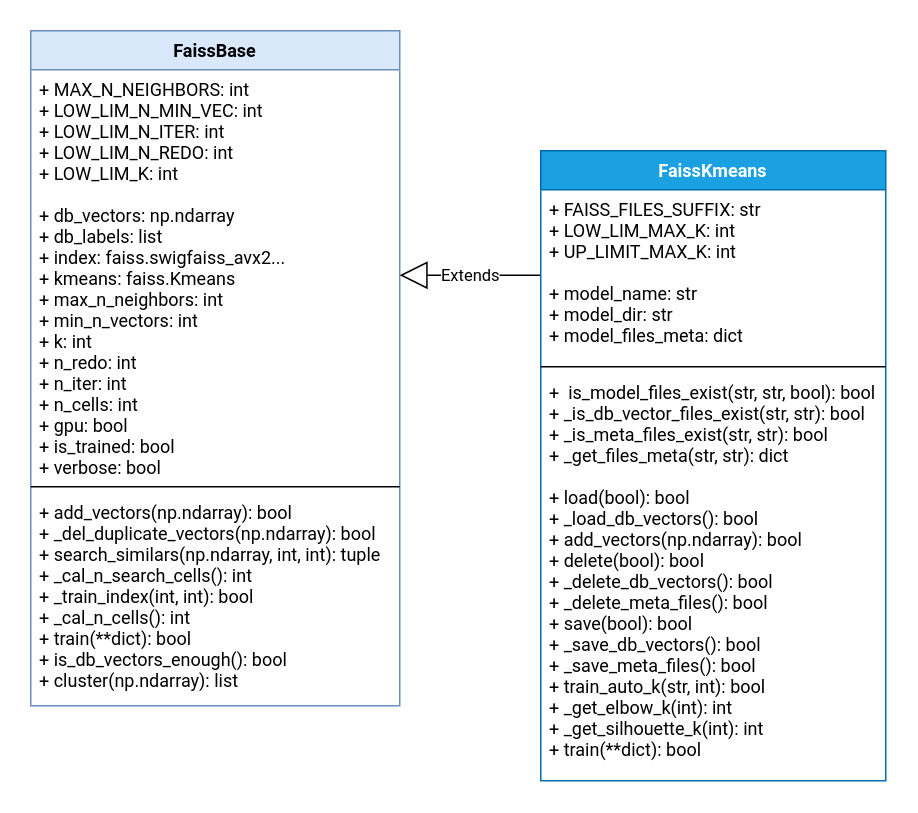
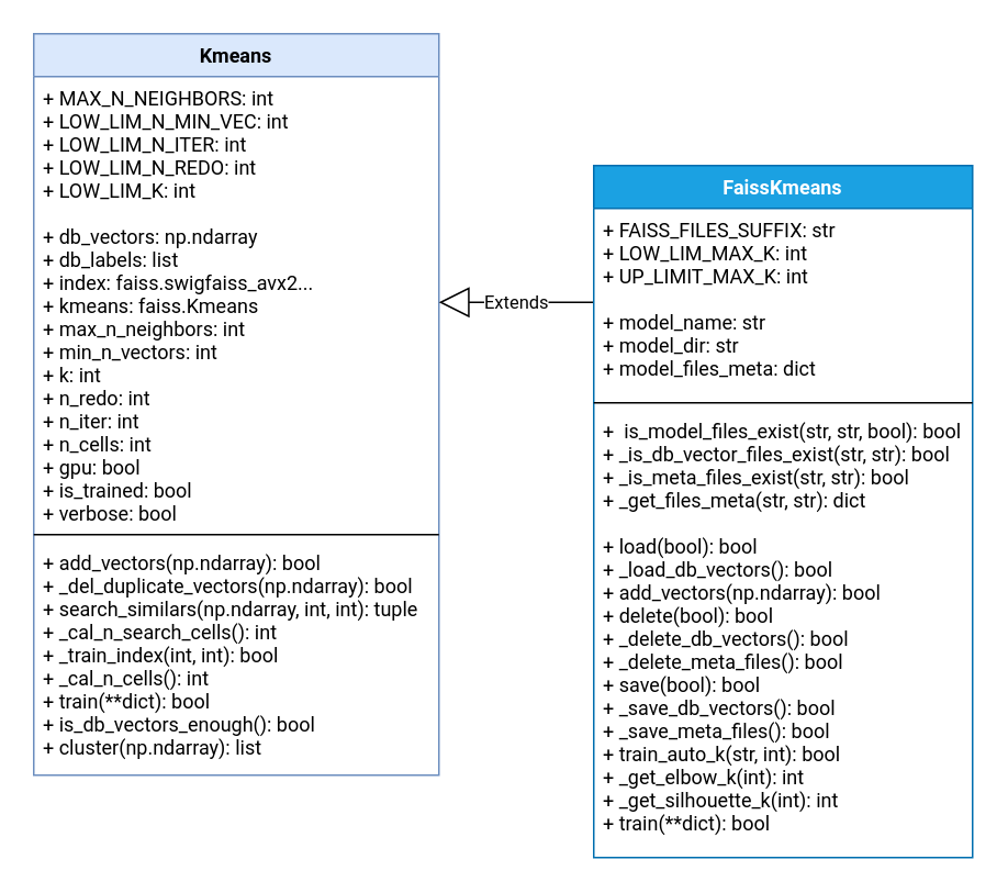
  <mxCell id="0" />
  <mxCell id="1" parent="0" />
- <mxCell id="2" value="FaissBase" style="swimlane;fontStyle=1;align=center;verticalAlign=top;childLayout=stackLayout;horizontal=1;startSize=26;horizontalStack=0;resizeParent=1;resizeParentMax=0;resizeLast=0;collapsible=1;marginBottom=0;fontFamily=Roboto;fontSource=https%3A%2F%2Ffonts.googleapis.com%2Fcss%3Ffamily%3DRoboto;fillColor=#dae8fc;strokeColor=#6c8ebf;" parent="1" vertex="1"><mxGeometry x="20" y="20" width="246" height="450" as="geometry"><mxRectangle x="260" y="210" width="90" height="26" as="alternateBounds" /></mxGeometry></mxCell>
+ <mxCell id="2" value="Kmeans" style="swimlane;fontStyle=1;align=center;verticalAlign=top;childLayout=stackLayout;horizontal=1;startSize=26;horizontalStack=0;resizeParent=1;resizeParentMax=0;resizeLast=0;collapsible=1;marginBottom=0;fontFamily=Roboto;fontSource=https%3A%2F%2Ffonts.googleapis.com%2Fcss%3Ffamily%3DRoboto;fillColor=#dae8fc;strokeColor=#6c8ebf;" parent="1" vertex="1"><mxGeometry x="20" y="20" width="246" height="450" as="geometry"><mxRectangle x="260" y="210" width="90" height="26" as="alternateBounds" /></mxGeometry></mxCell>
  <mxCell id="3" value="+ MAX_N_NEIGHBORS: int&#10;+ LOW_LIM_N_MIN_VEC: int&#10;+ LOW_LIM_N_ITER: int&#10;+ LOW_LIM_N_REDO: int&#10;+ LOW_LIM_K: int&#10;&#10;+ db_vectors: np.ndarray&#10;+ db_labels: list&#10;+ index: faiss.swigfaiss_avx2...&#10;+ kmeans: faiss.Kmeans&#10;+ max_n_neighbors: int&#10;+ min_n_vectors: int&#10;+ k: int&#10;+ n_redo: int&#10;+ n_iter: int&#10;+ n_cells: int&#10;+ gpu: bool&#10;+ is_trained: bool&#10;+ verbose: bool " style="text;strokeColor=none;fillColor=none;align=left;verticalAlign=top;spacingLeft=4;spacingRight=4;overflow=hidden;rotatable=0;points=[[0,0.5],[1,0.5]];portConstraint=eastwest;fontFamily=Roboto;fontSource=https%3A%2F%2Ffonts.googleapis.com%2Fcss%3Ffamily%3DRoboto;" parent="2" vertex="1"><mxGeometry y="26" width="246" height="274" as="geometry" /></mxCell>
  <mxCell id="4" value="" style="line;strokeWidth=1;fillColor=none;align=left;verticalAlign=middle;spacingTop=-1;spacingLeft=3;spacingRight=3;rotatable=0;labelPosition=right;points=[];portConstraint=eastwest;fontFamily=Roboto;fontSource=https%3A%2F%2Ffonts.googleapis.com%2Fcss%3Ffamily%3DRoboto;" parent="2" vertex="1"><mxGeometry y="300" width="246" height="8" as="geometry" /></mxCell>
  <mxCell id="5" value="+ add_vectors(np.ndarray): bool&#10;+ _del_duplicate_vectors(np.ndarray): bool&#10;+ search_similars(np.ndarray, int, int): tuple&#10;+ _cal_n_search_cells(): int&#10;+ _train_index(int, int): bool&#10;+ _cal_n_cells(): int&#10;+ train(**dict): bool&#10;+ is_db_vectors_enough(): bool&#10;+ cluster(np.ndarray): list" style="text;strokeColor=none;fillColor=none;align=left;verticalAlign=top;spacingLeft=4;spacingRight=4;overflow=hidden;rotatable=0;points=[[0,0.5],[1,0.5]];portConstraint=eastwest;fontFamily=Roboto;fontSource=https%3A%2F%2Ffonts.googleapis.com%2Fcss%3Ffamily%3DRoboto;" parent="2" vertex="1"><mxGeometry y="308" width="246" height="142" as="geometry" /></mxCell>
  <mxCell id="6" value="Extends" style="endArrow=block;endSize=16;endFill=0;html=1;fontFamily=Roboto;fontSource=https%3A%2F%2Ffonts.googleapis.com%2Fcss%3Ffamily%3DRoboto;entryX=1;entryY=0.5;entryDx=0;entryDy=0;exitX=0;exitY=0.5;exitDx=0;exitDy=0;" parent="1" source="8" target="3" edge="1"><mxGeometry width="160" relative="1" as="geometry"><mxPoint x="390" y="210" as="sourcePoint" /><mxPoint x="560" y="270" as="targetPoint" /></mxGeometry></mxCell>
  <mxCell id="7" value="FaissKmeans" style="swimlane;fontStyle=1;align=center;verticalAlign=top;childLayout=stackLayout;horizontal=1;startSize=26;horizontalStack=0;resizeParent=1;resizeParentMax=0;resizeLast=0;collapsible=1;marginBottom=0;fontFamily=Roboto;fontSource=https%3A%2F%2Ffonts.googleapis.com%2Fcss%3Ffamily%3DRoboto;fillColor=#1ba1e2;strokeColor=#006EAF;fontColor=#ffffff;" parent="1" vertex="1"><mxGeometry x="360" y="100" width="230" height="420" as="geometry"><mxRectangle x="260" y="210" width="90" height="26" as="alternateBounds" /></mxGeometry></mxCell>
  <mxCell id="8" value="+ FAISS_FILES_SUFFIX: str&#10;+ LOW_LIM_MAX_K: int&#10;+ UP_LIMIT_MAX_K: int&#10;&#10;+ model_name: str&#10;+ model_dir: str&#10;+ model_files_meta: dict" style="text;strokeColor=none;fillColor=none;align=left;verticalAlign=top;spacingLeft=4;spacingRight=4;overflow=hidden;rotatable=0;points=[[0,0.5],[1,0.5]];portConstraint=eastwest;fontFamily=Roboto;fontSource=https%3A%2F%2Ffonts.googleapis.com%2Fcss%3Ffamily%3DRoboto;" parent="7" vertex="1"><mxGeometry y="26" width="230" height="114" as="geometry" /></mxCell>
  <mxCell id="9" value="" style="line;strokeWidth=1;fillColor=none;align=left;verticalAlign=middle;spacingTop=-1;spacingLeft=3;spacingRight=3;rotatable=0;labelPosition=right;points=[];portConstraint=eastwest;fontFamily=Roboto;fontSource=https%3A%2F%2Ffonts.googleapis.com%2Fcss%3Ffamily%3DRoboto;" parent="7" vertex="1"><mxGeometry y="140" width="230" height="8" as="geometry" /></mxCell>
  <mxCell id="10" value="+  is_model_files_exist(str, str, bool): bool&#10;+ _is_db_vector_files_exist(str, str): bool&#10;+ _is_meta_files_exist(str, str): bool&#10;+ _get_files_meta(str, str): dict&#10;&#10;+ load(bool): bool&#10;+ _load_db_vectors(): bool&#10;+ add_vectors(np.ndarray): bool&#10;+ delete(bool): bool&#10;+ _delete_db_vectors(): bool&#10;+ _delete_meta_files(): bool&#10;+ save(bool): bool&#10;+ _save_db_vectors(): bool&#10;+ _save_meta_files(): bool&#10;+ train_auto_k(str, int): bool&#10;+ _get_elbow_k(int): int&#10;+ _get_silhouette_k(int): int&#10;+ train(**dict): bool" style="text;strokeColor=none;fillColor=none;align=left;verticalAlign=top;spacingLeft=4;spacingRight=4;overflow=hidden;rotatable=0;points=[[0,0.5],[1,0.5]];portConstraint=eastwest;fontFamily=Roboto;fontSource=https%3A%2F%2Ffonts.googleapis.com%2Fcss%3Ffamily%3DRoboto;" parent="7" vertex="1"><mxGeometry y="148" width="230" height="272" as="geometry" /></mxCell>
